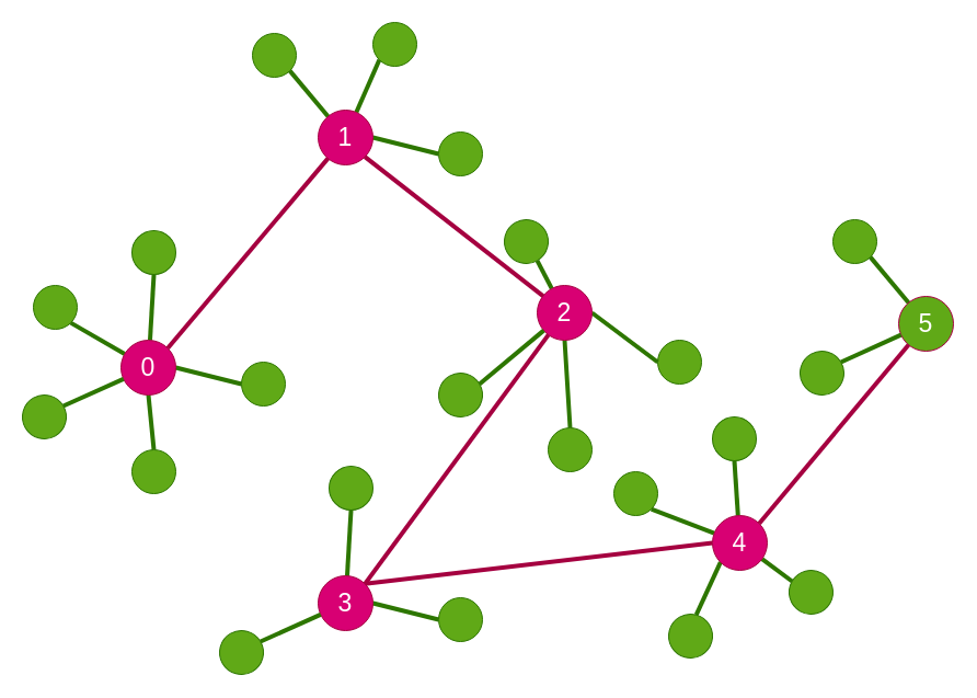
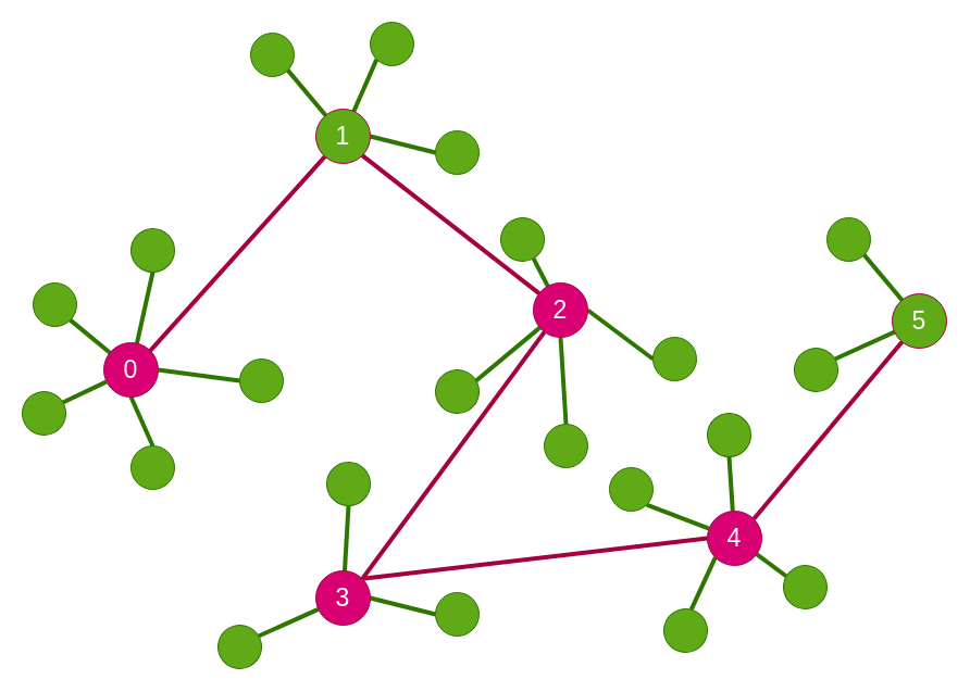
  <mxCell id="0" />
  <mxCell id="1" parent="0" />
  <mxCell id="2" style="edgeStyle=none;html=1;exitX=1;exitY=1;exitDx=0;exitDy=0;strokeWidth=4;endArrow=none;endFill=0;fillColor=#60a917;strokeColor=#2D7600;" edge="1" parent="1" source="3" target="11"><mxGeometry relative="1" as="geometry" /></mxCell>
  <mxCell id="3" value="" style="ellipse;whiteSpace=wrap;html=1;fillColor=#60a917;fontColor=#ffffff;strokeColor=#2D7600;" vertex="1" parent="1"><mxGeometry x="30" y="260" width="40" height="40" as="geometry" /></mxCell>
  <mxCell id="4" style="edgeStyle=none;shape=connector;rounded=1;html=1;exitX=0;exitY=1;exitDx=0;exitDy=0;labelBackgroundColor=default;strokeColor=#2D7600;strokeWidth=4;fontFamily=Helvetica;fontSize=11;fontColor=default;endArrow=none;endFill=0;fillColor=#60a917;" edge="1" parent="1" source="5" target="11"><mxGeometry relative="1" as="geometry" /></mxCell>
  <mxCell id="5" value="" style="ellipse;whiteSpace=wrap;html=1;fillColor=#60a917;fontColor=#ffffff;strokeColor=#2D7600;rotation=-45;" vertex="1" parent="1"><mxGeometry x="120" y="210" width="40" height="40" as="geometry" /></mxCell>
  <mxCell id="6" value="" style="ellipse;whiteSpace=wrap;html=1;fillColor=#60a917;fontColor=#ffffff;strokeColor=#2D7600;" vertex="1" parent="1"><mxGeometry x="220" y="330" width="40" height="40" as="geometry" /></mxCell>
  <mxCell id="7" value="" style="ellipse;whiteSpace=wrap;html=1;fillColor=#60a917;fontColor=#ffffff;strokeColor=#2D7600;" vertex="1" parent="1"><mxGeometry x="120" y="410" width="40" height="40" as="geometry" /></mxCell>
  <mxCell id="8" style="edgeStyle=none;shape=connector;rounded=1;html=1;exitX=0.5;exitY=1;exitDx=0;exitDy=0;entryX=0.5;entryY=0;entryDx=0;entryDy=0;labelBackgroundColor=default;strokeColor=#2D7600;strokeWidth=4;fontFamily=Helvetica;fontSize=11;fontColor=default;endArrow=none;endFill=0;fillColor=#60a917;" edge="1" parent="1" source="11" target="7"><mxGeometry relative="1" as="geometry" /></mxCell>
  <mxCell id="9" style="edgeStyle=none;shape=connector;rounded=1;html=1;exitX=1;exitY=0.5;exitDx=0;exitDy=0;entryX=0;entryY=0.5;entryDx=0;entryDy=0;labelBackgroundColor=default;strokeColor=#2D7600;strokeWidth=4;fontFamily=Helvetica;fontSize=11;fontColor=default;endArrow=none;endFill=0;fillColor=#60a917;" edge="1" parent="1" source="11" target="6"><mxGeometry relative="1" as="geometry" /></mxCell>
  <mxCell id="10" style="edgeStyle=none;shape=connector;rounded=1;html=1;exitX=1;exitY=0;exitDx=0;exitDy=0;labelBackgroundColor=default;strokeColor=#A50040;strokeWidth=4;fontFamily=Helvetica;fontSize=11;fontColor=default;endArrow=none;endFill=0;fillColor=#d80073;" edge="1" parent="1" source="11" target="21"><mxGeometry relative="1" as="geometry" /></mxCell>
- <mxCell id="11" value="&lt;font style=&quot;font-size: 23px;&quot;&gt;0&lt;/font&gt;" style="ellipse;whiteSpace=wrap;html=1;fillColor=#d80073;fontColor=#ffffff;strokeColor=#A50040;" vertex="1" parent="1"><mxGeometry x="110" y="310" width="50" height="50" as="geometry" /></mxCell>
+ <mxCell id="11" value="&lt;font style=&quot;font-size: 23px;&quot;&gt;0&lt;/font&gt;" style="ellipse;whiteSpace=wrap;html=1;fillColor=#d80073;fontColor=#ffffff;strokeColor=#A50040;" vertex="1" parent="1"><mxGeometry x="95" y="315" width="50" height="50" as="geometry" /></mxCell>
  <mxCell id="12" style="edgeStyle=none;shape=connector;rounded=1;html=1;exitX=1;exitY=0;exitDx=0;exitDy=0;labelBackgroundColor=default;strokeColor=#2D7600;strokeWidth=4;fontFamily=Helvetica;fontSize=11;fontColor=default;endArrow=none;endFill=0;fillColor=#60a917;" edge="1" parent="1" source="13" target="11"><mxGeometry relative="1" as="geometry" /></mxCell>
  <mxCell id="13" value="" style="ellipse;whiteSpace=wrap;html=1;fillColor=#60a917;fontColor=#ffffff;strokeColor=#2D7600;rotation=15;" vertex="1" parent="1"><mxGeometry y="360" width="40" height="40" as="geometry" x="20" /></mxCell>
  <mxCell id="14" style="edgeStyle=none;html=1;exitX=1;exitY=1;exitDx=0;exitDy=0;strokeWidth=4;endArrow=none;endFill=0;fillColor=#60a917;strokeColor=#2D7600;" edge="1" source="15" target="21" parent="1"><mxGeometry relative="1" as="geometry" /></mxCell>
  <mxCell id="15" value="" style="ellipse;whiteSpace=wrap;html=1;fillColor=#60a917;fontColor=#ffffff;strokeColor=#2D7600;" vertex="1" parent="1"><mxGeometry x="230" y="30" width="40" height="40" as="geometry" /></mxCell>
  <mxCell id="16" style="edgeStyle=none;shape=connector;rounded=1;html=1;exitX=0;exitY=1;exitDx=0;exitDy=0;labelBackgroundColor=default;strokeColor=#2D7600;strokeWidth=4;fontFamily=Helvetica;fontSize=11;fontColor=default;endArrow=none;endFill=0;fillColor=#60a917;" edge="1" source="17" target="21" parent="1"><mxGeometry relative="1" as="geometry" /></mxCell>
  <mxCell id="17" value="" style="ellipse;whiteSpace=wrap;html=1;fillColor=#60a917;fontColor=#ffffff;strokeColor=#2D7600;" vertex="1" parent="1"><mxGeometry x="340" y="20" width="40" height="40" as="geometry" /></mxCell>
  <mxCell id="18" value="" style="ellipse;whiteSpace=wrap;html=1;fillColor=#60a917;fontColor=#ffffff;strokeColor=#2D7600;" vertex="1" parent="1"><mxGeometry x="400" y="120" width="40" height="40" as="geometry" /></mxCell>
  <mxCell id="19" style="edgeStyle=none;shape=connector;rounded=1;html=1;exitX=1;exitY=0.5;exitDx=0;exitDy=0;entryX=0;entryY=0.5;entryDx=0;entryDy=0;labelBackgroundColor=default;strokeColor=#2D7600;strokeWidth=4;fontFamily=Helvetica;fontSize=11;fontColor=default;endArrow=none;endFill=0;fillColor=#60a917;" edge="1" source="21" target="18" parent="1"><mxGeometry relative="1" as="geometry" /></mxCell>
  <mxCell id="20" style="edgeStyle=none;shape=connector;rounded=1;html=1;exitX=1;exitY=1;exitDx=0;exitDy=0;labelBackgroundColor=default;strokeColor=#A50040;strokeWidth=4;fontFamily=Helvetica;fontSize=11;fontColor=default;endArrow=none;endFill=0;fillColor=#d80073;" edge="1" parent="1" source="21" target="37"><mxGeometry relative="1" as="geometry" /></mxCell>
- <mxCell id="21" value="&lt;font style=&quot;font-size: 23px;&quot;&gt;1&lt;/font&gt;" style="ellipse;whiteSpace=wrap;html=1;fillColor=#d80073;fontColor=#ffffff;strokeColor=#A50040;" vertex="1" parent="1"><mxGeometry x="290" y="100" width="50" height="50" as="geometry" /></mxCell>
+ <mxCell id="21" value="&lt;font style=&quot;font-size: 23px;&quot;&gt;1&lt;/font&gt;" style="ellipse;whiteSpace=wrap;html=1;fillColor=#60a917;fontColor=#ffffff;strokeColor=#A50040;" vertex="1" parent="1"><mxGeometry x="290" y="100" width="50" height="50" as="geometry" /></mxCell>
  <mxCell id="22" style="edgeStyle=none;shape=connector;rounded=1;html=1;exitX=0;exitY=1;exitDx=0;exitDy=0;labelBackgroundColor=default;strokeColor=#2D7600;strokeWidth=4;fontFamily=Helvetica;fontSize=11;fontColor=default;endArrow=none;endFill=0;fillColor=#60a917;" edge="1" source="23" target="28" parent="1"><mxGeometry relative="1" as="geometry" /></mxCell>
  <mxCell id="23" value="" style="ellipse;whiteSpace=wrap;html=1;fillColor=#60a917;fontColor=#ffffff;strokeColor=#2D7600;rotation=-45;" vertex="1" parent="1"><mxGeometry x="300" y="425" width="40" height="40" as="geometry" /></mxCell>
  <mxCell id="24" value="" style="ellipse;whiteSpace=wrap;html=1;fillColor=#60a917;fontColor=#ffffff;strokeColor=#2D7600;" vertex="1" parent="1"><mxGeometry x="400" y="545" width="40" height="40" as="geometry" /></mxCell>
  <mxCell id="25" style="edgeStyle=none;shape=connector;rounded=1;html=1;exitX=1;exitY=0.5;exitDx=0;exitDy=0;entryX=0;entryY=0.5;entryDx=0;entryDy=0;labelBackgroundColor=default;strokeColor=#2D7600;strokeWidth=4;fontFamily=Helvetica;fontSize=11;fontColor=default;endArrow=none;endFill=0;fillColor=#60a917;" edge="1" source="28" target="24" parent="1"><mxGeometry relative="1" as="geometry" /></mxCell>
  <mxCell id="26" style="edgeStyle=none;shape=connector;rounded=1;html=1;exitX=1;exitY=0;exitDx=0;exitDy=0;labelBackgroundColor=default;strokeColor=#A50040;strokeWidth=4;fontFamily=Helvetica;fontSize=11;fontColor=default;endArrow=none;endFill=0;fillColor=#d80073;" edge="1" source="28" target="37" parent="1"><mxGeometry relative="1" as="geometry" /></mxCell>
  <mxCell id="27" style="edgeStyle=none;shape=connector;rounded=1;html=1;exitX=1;exitY=0;exitDx=0;exitDy=0;entryX=0;entryY=0.5;entryDx=0;entryDy=0;labelBackgroundColor=default;strokeColor=#A50040;strokeWidth=4;fontFamily=Helvetica;fontSize=11;fontColor=default;endArrow=none;endFill=0;fillColor=#d80073;" edge="1" parent="1" source="28" target="49"><mxGeometry relative="1" as="geometry" /></mxCell>
  <mxCell id="28" value="&lt;font style=&quot;font-size: 23px;&quot;&gt;3&lt;/font&gt;" style="ellipse;whiteSpace=wrap;html=1;fillColor=#d80073;fontColor=#ffffff;strokeColor=#A50040;" vertex="1" parent="1"><mxGeometry x="290" y="525" width="50" height="50" as="geometry" /></mxCell>
  <mxCell id="29" style="edgeStyle=none;shape=connector;rounded=1;html=1;exitX=1;exitY=0;exitDx=0;exitDy=0;labelBackgroundColor=default;strokeColor=#2D7600;strokeWidth=4;fontFamily=Helvetica;fontSize=11;fontColor=default;endArrow=none;endFill=0;fillColor=#60a917;" edge="1" source="30" target="28" parent="1"><mxGeometry relative="1" as="geometry" /></mxCell>
  <mxCell id="30" value="" style="ellipse;whiteSpace=wrap;html=1;fillColor=#60a917;fontColor=#ffffff;strokeColor=#2D7600;rotation=15;" vertex="1" parent="1"><mxGeometry x="200" y="575" width="40" height="40" as="geometry" /></mxCell>
  <mxCell id="31" style="edgeStyle=none;html=1;exitX=1;exitY=1;exitDx=0;exitDy=0;strokeWidth=4;endArrow=none;endFill=0;fillColor=#60a917;strokeColor=#2D7600;" edge="1" source="32" target="37" parent="1"><mxGeometry relative="1" as="geometry" /></mxCell>
  <mxCell id="32" value="" style="ellipse;whiteSpace=wrap;html=1;fillColor=#60a917;fontColor=#ffffff;strokeColor=#2D7600;rotation=15;" vertex="1" parent="1"><mxGeometry x="460" y="200" width="40" height="40" as="geometry" /></mxCell>
  <mxCell id="33" value="" style="ellipse;whiteSpace=wrap;html=1;fillColor=#60a917;fontColor=#ffffff;strokeColor=#2D7600;" vertex="1" parent="1"><mxGeometry x="600" y="310" width="40" height="40" as="geometry" /></mxCell>
  <mxCell id="34" value="" style="ellipse;whiteSpace=wrap;html=1;fillColor=#60a917;fontColor=#ffffff;strokeColor=#2D7600;" vertex="1" parent="1"><mxGeometry x="500" y="390" width="40" height="40" as="geometry" /></mxCell>
  <mxCell id="35" style="edgeStyle=none;shape=connector;rounded=1;html=1;exitX=0.5;exitY=1;exitDx=0;exitDy=0;entryX=0.5;entryY=0;entryDx=0;entryDy=0;labelBackgroundColor=default;strokeColor=#2D7600;strokeWidth=4;fontFamily=Helvetica;fontSize=11;fontColor=default;endArrow=none;endFill=0;fillColor=#60a917;" edge="1" source="37" target="34" parent="1"><mxGeometry relative="1" as="geometry" /></mxCell>
  <mxCell id="36" style="edgeStyle=none;shape=connector;rounded=1;html=1;exitX=1;exitY=0.5;exitDx=0;exitDy=0;entryX=0;entryY=0.5;entryDx=0;entryDy=0;labelBackgroundColor=default;strokeColor=#2D7600;strokeWidth=4;fontFamily=Helvetica;fontSize=11;fontColor=default;endArrow=none;endFill=0;fillColor=#60a917;" edge="1" source="37" target="33" parent="1"><mxGeometry relative="1" as="geometry" /></mxCell>
  <mxCell id="37" value="&lt;font style=&quot;font-size: 23px;&quot;&gt;2&lt;/font&gt;" style="ellipse;whiteSpace=wrap;html=1;fillColor=#d80073;fontColor=#ffffff;strokeColor=#A50040;" vertex="1" parent="1"><mxGeometry x="490" y="260" width="50" height="50" as="geometry" /></mxCell>
  <mxCell id="38" style="edgeStyle=none;shape=connector;rounded=1;html=1;exitX=1;exitY=0;exitDx=0;exitDy=0;labelBackgroundColor=default;strokeColor=#2D7600;strokeWidth=4;fontFamily=Helvetica;fontSize=11;fontColor=default;endArrow=none;endFill=0;fillColor=#60a917;" edge="1" source="39" target="37" parent="1"><mxGeometry relative="1" as="geometry" /></mxCell>
  <mxCell id="39" value="" style="ellipse;whiteSpace=wrap;html=1;fillColor=#60a917;fontColor=#ffffff;strokeColor=#2D7600;rotation=15;" vertex="1" parent="1"><mxGeometry x="400" y="340" width="40" height="40" as="geometry" /></mxCell>
  <mxCell id="40" style="edgeStyle=none;html=1;exitX=1;exitY=1;exitDx=0;exitDy=0;strokeWidth=4;endArrow=none;endFill=0;fillColor=#60a917;strokeColor=#2D7600;" edge="1" source="41" target="49" parent="1"><mxGeometry relative="1" as="geometry" /></mxCell>
  <mxCell id="41" value="" style="ellipse;whiteSpace=wrap;html=1;fillColor=#60a917;fontColor=#ffffff;strokeColor=#2D7600;" vertex="1" parent="1"><mxGeometry x="560" y="430" width="40" height="40" as="geometry" /></mxCell>
  <mxCell id="42" style="edgeStyle=none;shape=connector;rounded=1;html=1;exitX=0;exitY=1;exitDx=0;exitDy=0;labelBackgroundColor=default;strokeColor=#2D7600;strokeWidth=4;fontFamily=Helvetica;fontSize=11;fontColor=default;endArrow=none;endFill=0;fillColor=#60a917;" edge="1" source="43" target="49" parent="1"><mxGeometry relative="1" as="geometry" /></mxCell>
  <mxCell id="43" value="" style="ellipse;whiteSpace=wrap;html=1;fillColor=#60a917;fontColor=#ffffff;strokeColor=#2D7600;rotation=-45;" vertex="1" parent="1"><mxGeometry x="650" y="380" width="40" height="40" as="geometry" /></mxCell>
  <mxCell id="44" style="edgeStyle=none;shape=connector;rounded=1;html=1;exitX=0;exitY=0;exitDx=0;exitDy=0;labelBackgroundColor=default;strokeColor=#2D7600;strokeWidth=4;fontFamily=Helvetica;fontSize=11;fontColor=default;endArrow=none;endFill=0;fillColor=#60a917;" edge="1" parent="1" source="45" target="49"><mxGeometry relative="1" as="geometry" /></mxCell>
  <mxCell id="45" value="" style="ellipse;whiteSpace=wrap;html=1;fillColor=#60a917;fontColor=#ffffff;strokeColor=#2D7600;rotation=-15;" vertex="1" parent="1"><mxGeometry x="720" y="520" width="40" height="40" as="geometry" /></mxCell>
  <mxCell id="46" value="" style="ellipse;whiteSpace=wrap;html=1;fillColor=#60a917;fontColor=#ffffff;strokeColor=#2D7600;rotation=15;" vertex="1" parent="1"><mxGeometry x="610" y="560" width="40" height="40" as="geometry" /></mxCell>
  <mxCell id="47" style="edgeStyle=none;shape=connector;rounded=1;html=1;exitX=0;exitY=1;exitDx=0;exitDy=0;entryX=0.5;entryY=0;entryDx=0;entryDy=0;labelBackgroundColor=default;strokeColor=#2D7600;strokeWidth=4;fontFamily=Helvetica;fontSize=11;fontColor=default;endArrow=none;endFill=0;fillColor=#60a917;" edge="1" source="49" target="46" parent="1"><mxGeometry relative="1" as="geometry" /></mxCell>
  <mxCell id="48" style="edgeStyle=none;shape=connector;rounded=1;html=1;exitX=1;exitY=0;exitDx=0;exitDy=0;labelBackgroundColor=default;strokeColor=#A50040;strokeWidth=4;fontFamily=Helvetica;fontSize=11;fontColor=default;endArrow=none;endFill=0;fillColor=#d80073;" edge="1" source="49" target="52" parent="1"><mxGeometry relative="1" as="geometry" /></mxCell>
  <mxCell id="49" value="&lt;font style=&quot;font-size: 23px;&quot;&gt;4&lt;/font&gt;" style="ellipse;whiteSpace=wrap;html=1;fillColor=#d80073;fontColor=#ffffff;strokeColor=#A50040;" vertex="1" parent="1"><mxGeometry x="650" y="470" width="50" height="50" as="geometry" /></mxCell>
  <mxCell id="50" style="edgeStyle=none;html=1;exitX=1;exitY=1;exitDx=0;exitDy=0;strokeWidth=4;endArrow=none;endFill=0;fillColor=#60a917;strokeColor=#2D7600;" edge="1" source="51" target="52" parent="1"><mxGeometry relative="1" as="geometry" /></mxCell>
  <mxCell id="51" value="" style="ellipse;whiteSpace=wrap;html=1;fillColor=#60a917;fontColor=#ffffff;strokeColor=#2D7600;" vertex="1" parent="1"><mxGeometry x="760" y="200" width="40" height="40" as="geometry" /></mxCell>
  <mxCell id="52" value="&lt;font style=&quot;font-size: 23px;&quot;&gt;5&lt;/font&gt;" style="ellipse;whiteSpace=wrap;html=1;fillColor=#60a917;fontColor=#ffffff;strokeColor=#A50040;" vertex="1" parent="1"><mxGeometry x="820" y="270" width="50" height="50" as="geometry" /></mxCell>
  <mxCell id="53" style="edgeStyle=none;shape=connector;rounded=1;html=1;exitX=1;exitY=0;exitDx=0;exitDy=0;labelBackgroundColor=default;strokeColor=#2D7600;strokeWidth=4;fontFamily=Helvetica;fontSize=11;fontColor=default;endArrow=none;endFill=0;fillColor=#60a917;" edge="1" source="54" target="52" parent="1"><mxGeometry relative="1" as="geometry" /></mxCell>
  <mxCell id="54" value="" style="ellipse;whiteSpace=wrap;html=1;fillColor=#60a917;fontColor=#ffffff;strokeColor=#2D7600;rotation=15;" vertex="1" parent="1"><mxGeometry x="730" y="320" width="40" height="40" as="geometry" /></mxCell>
